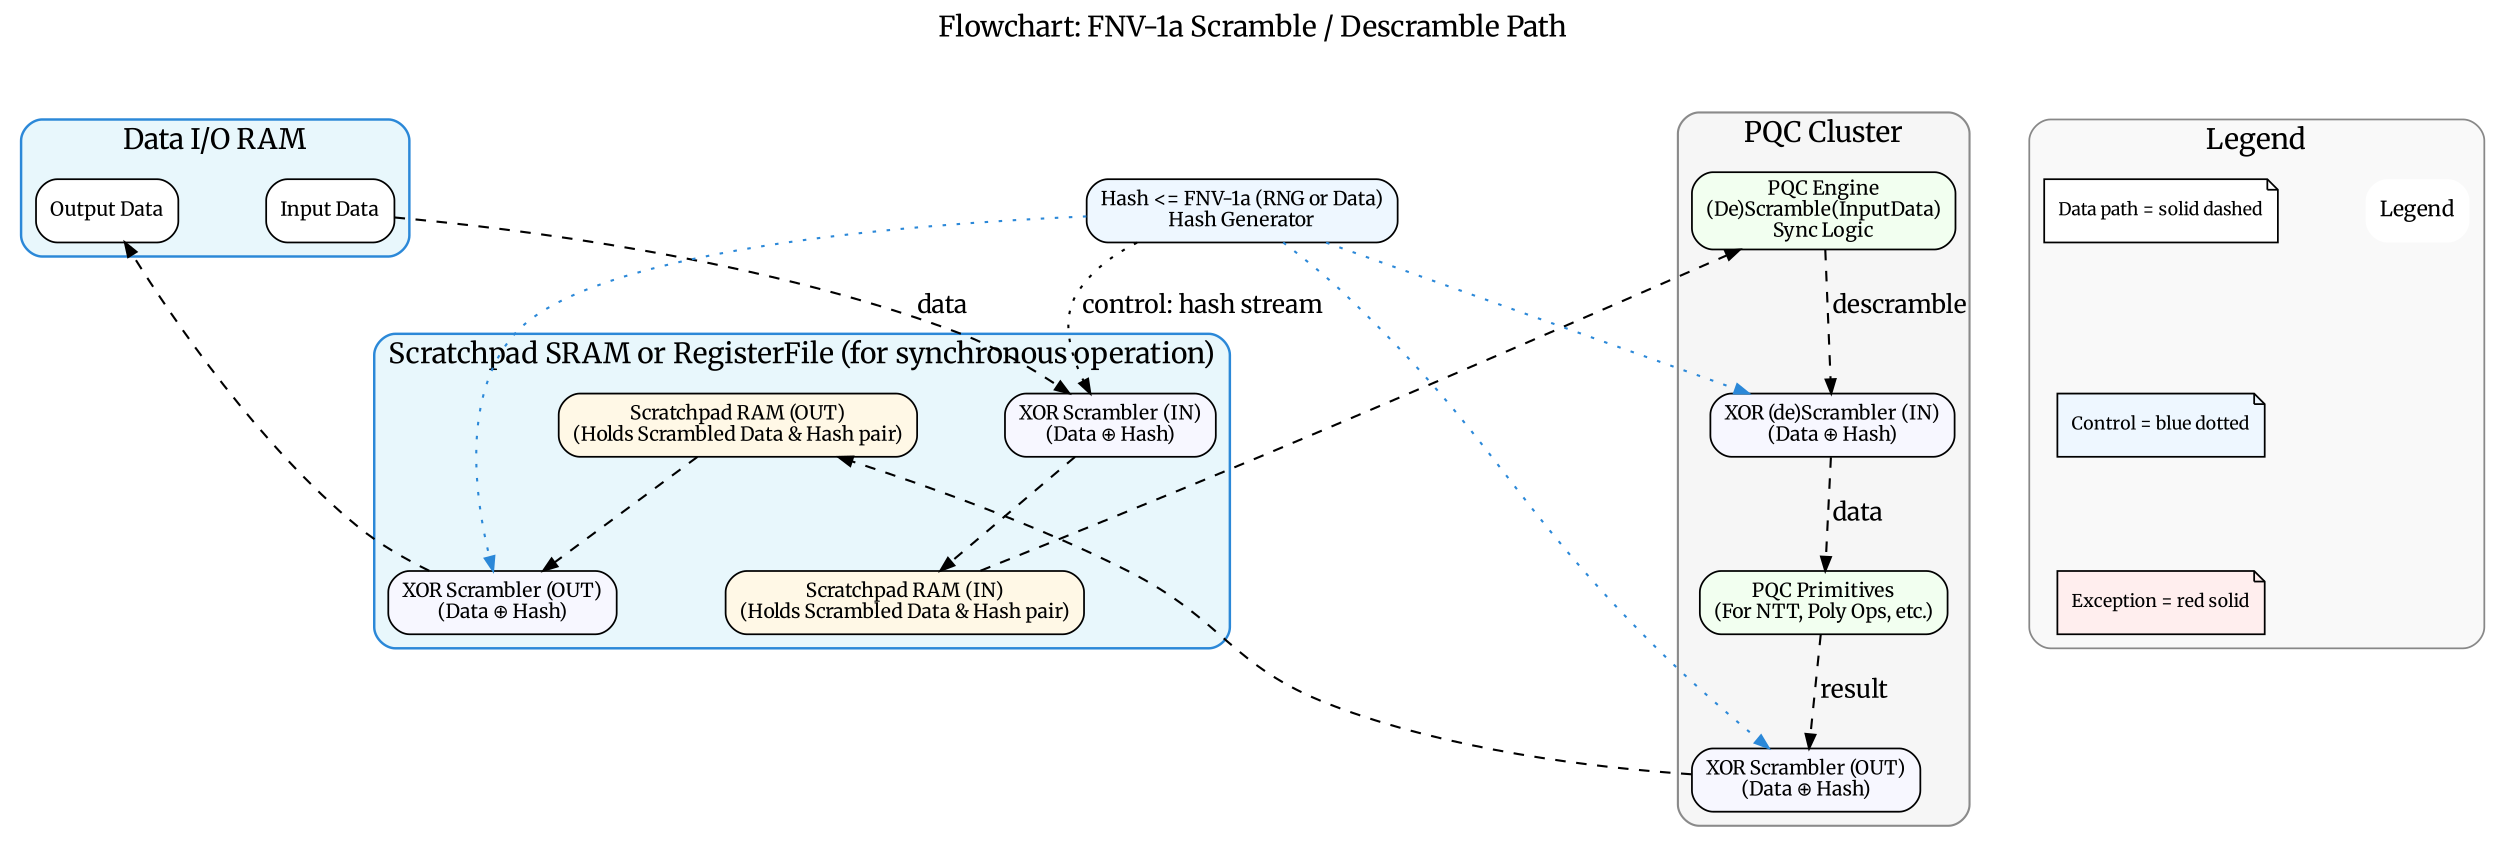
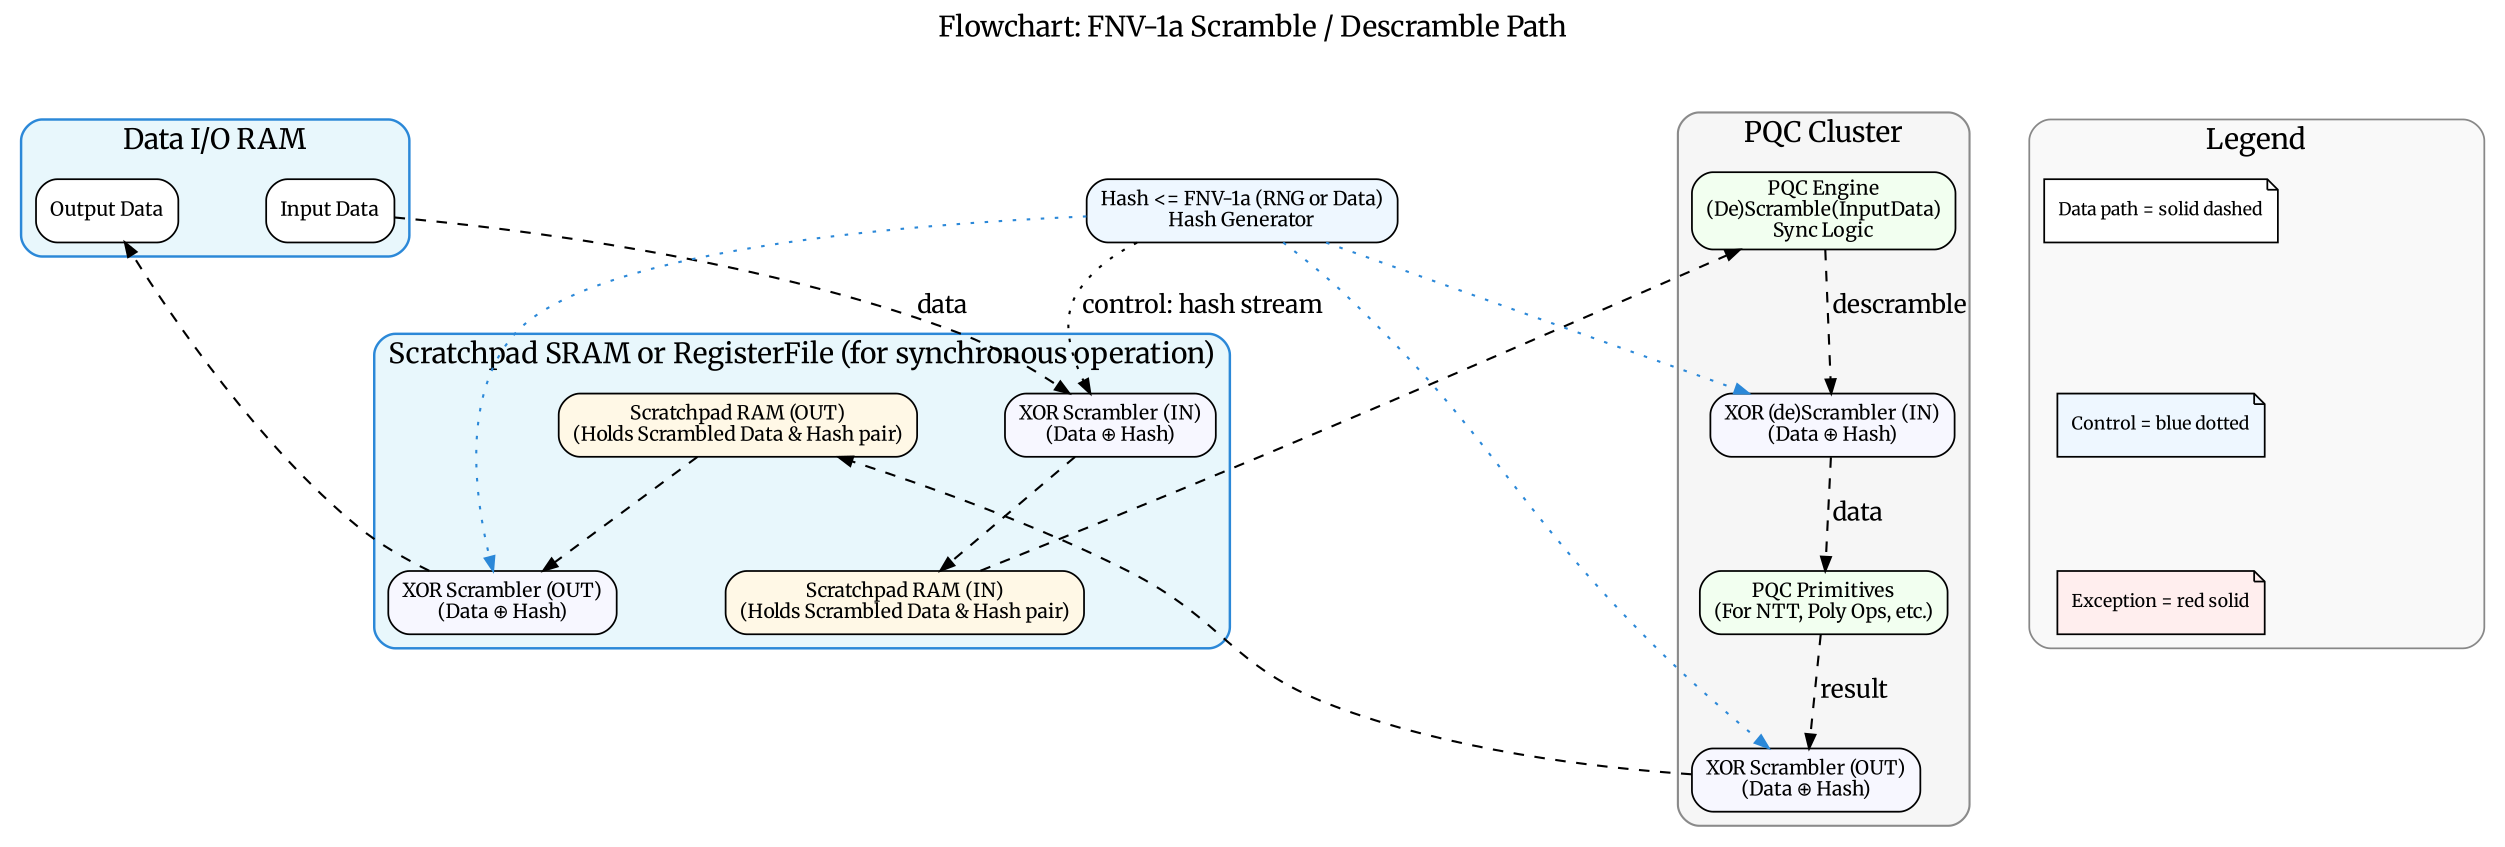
  digraph {
    bgcolor="#ffffff"
    fontname=Merriweather
    fontsize=16
    label="Flowchart: FNV-1a Scramble / Descramble Path"
    labelloc=top
    nodesep=0.7
    rankdir=TB
    ranksep=0.7
    node [fillcolor="#ffffff" fontname=Merriweather fontsize=11 shape=box style="rounded,filled"]
    edge [arrowsize=0.8 color=black fontname=Merriweather penwidth=1.2 style=dashed]
    n1 [label="Input Data"]
    n2 [label="Output Data"]
    n3 [fillcolor="#f7f7ff" label="XOR Scrambler (IN)\n(Data ⊕ Hash)"]
    n4 [fillcolor="#fff8e6" label="Scratchpad RAM (IN)\n(Holds Scrambled Data & Hash pair)"]
    n5 [fillcolor="#fff8e6" label="Scratchpad RAM (OUT)\n(Holds Scrambled Data & Hash pair)"]
    n6 [fillcolor="#f7f7ff" label="XOR Scrambler (OUT)\n(Data ⊕ Hash)"]
    n7 [fillcolor="#f7f7ff" label="XOR (de)Scrambler (IN)\n(Data ⊕ Hash)"]
    n8 [fillcolor="#f2fff0" label="PQC Engine\n(De)Scramble(InputData)\nSync Logic"]
    n9 [fillcolor="#f2fff0" label="PQC Primitives\n(For NTT, Poly Ops, etc.)"]
    n10 [fillcolor="#f7f7ff" label="XOR Scrambler (OUT)\n(Data ⊕ Hash)"]
-   n11 [fontsize=12 label=Legend shape=plaintext]
    n12 [fontsize=10 label="Data path = solid dashed" shape=note]
    n13 [fillcolor="#eef7ff" fontsize=10 label="Control = blue dotted" shape=note]
    n14 [fillcolor="#ffeeee" fontsize=10 label="Exception = red solid" shape=note]
    n15 [fillcolor="#eef7ff" label="Hash <= FNV-1a (RNG or Data)\nHash Generator"]
    subgraph cluster_1 {
      bgcolor="#e8f7fc"
      color="#2b88d8"
      label="Data I/O RAM"
      penwidth=1.4
      style=rounded
      n1
      n2
    }
    subgraph cluster_2 {
      bgcolor="#e8f7fc"
      color="#2b88d8"
      label="Scratchpad SRAM or RegisterFile (for synchronous operation)"
      penwidth=1.4
      style=rounded
      n3
      n4
      n5
      n6
    }
    subgraph cluster_3 {
      bgcolor="#f6f6f6"
      color="#8a8a8a"
      label="PQC Cluster"
      penwidth=1.2
      style=rounded
      n7
      n8
      n9
      n10
    }
    subgraph cluster_4 {
      bgcolor="#f9f9f9"
      color="#888888"
      label=Legend
      penwidth=1.0
      rank=same
      style=rounded
-     n11
      n12
      n13
      n14
    }
    n1 -> n3 [label=" data "]
    n3 -> n4
    n4 -> n8
    n5 -> n6
    n6 -> n2
    n7 -> n9 [label=" data "]
    n8 -> n7 [label=" descramble "]
    n9 -> n10 [label=" result "]
    n10 -> n5
    n12 -> n13 [style=invis color=""]
    n13 -> n14 [style=invis color=""]
    n15 -> n3 [label=" control: hash stream " style=dotted]
    n15 -> n6 [color="#2b88d8" style=dotted]
    n15 -> n7 [color="#2b88d8" style=dotted]
    n15 -> n10 [color="#2b88d8" style=dotted]
  }
